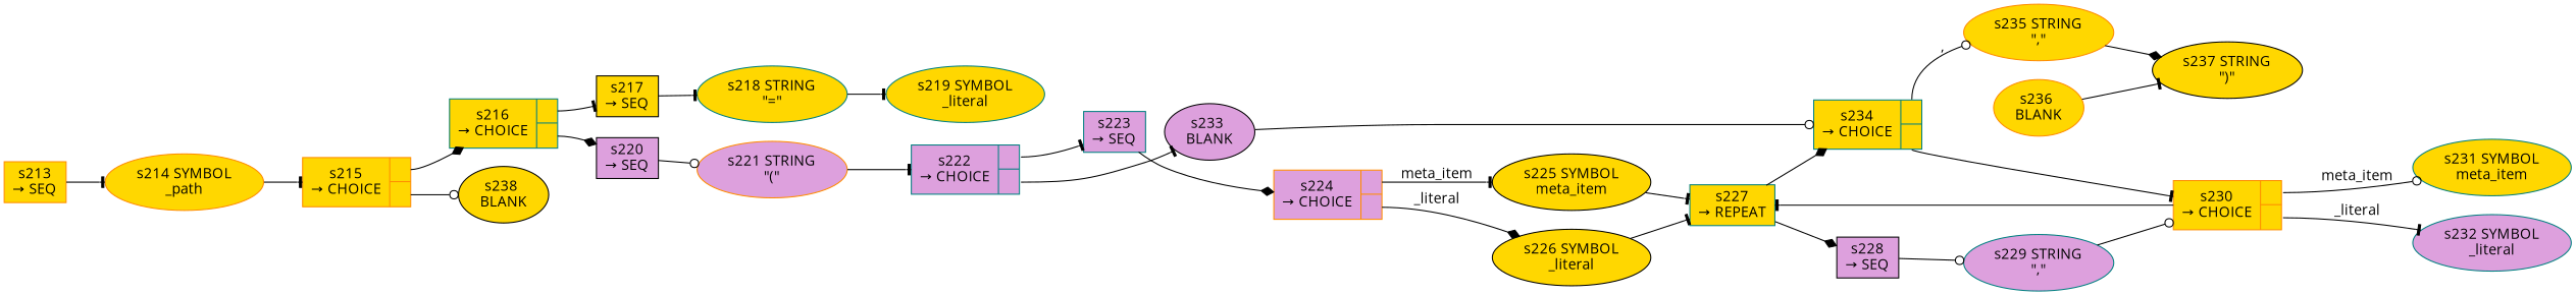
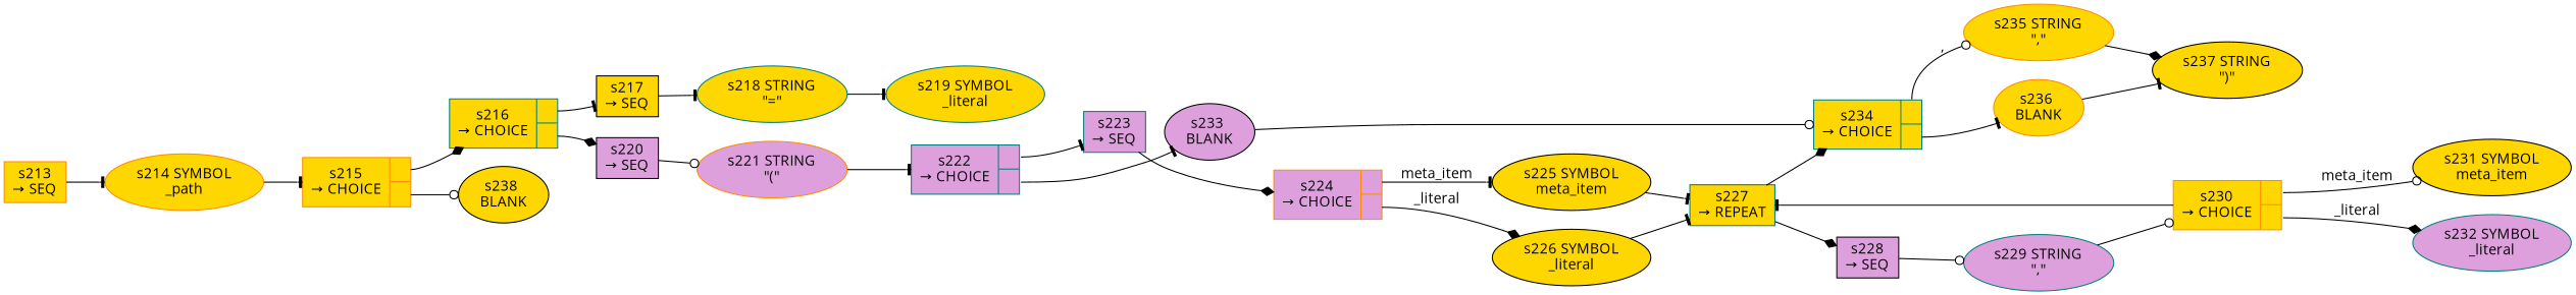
  digraph {
    fontname="Open Sans"
    rankdir=LR
    node [color=teal fillcolor=gold fontname="Open Sans" style=filled]
    edge [arrowhead=tee fontname="Open Sans"]
    n1 [color=darkorange fixedsize=false label="s213\n&rarr; SEQ" peripheries=1 shape=record]
    n2 [color=darkorange label="s214 SYMBOL\n_path"]
    n3 [color=darkorange fixedsize=false label="{s215\n&rarr; CHOICE|{<p0>|<p1>}}" peripheries=1 shape=record]
    n4 [fixedsize=false label="{s216\n&rarr; CHOICE|{<p0>|<p1>}}" peripheries=1 shape=record]
    n5 [color=black label="s238 \nBLANK"]
    n6 [color=black fixedsize=false label="s217\n&rarr; SEQ" peripheries=1 shape=record]
    n7 [color=black fillcolor=plum fixedsize=false label="s220\n&rarr; SEQ" peripheries=1 shape=record]
    n8 [label="s218 STRING\n\"=\""]
    n9 [color=darkorange fillcolor=plum label="s221 STRING\n\"(\""]
    n10 [label="s219 SYMBOL\n_literal"]
    n11 [fillcolor=plum fixedsize=false label="{s222\n&rarr; CHOICE|{<p0>|<p1>}}" peripheries=1 shape=record]
    n12 [fillcolor=plum fixedsize=false label="s223\n&rarr; SEQ" peripheries=1 shape=record]
    n13 [color=black fillcolor=plum label="s233 \nBLANK"]
    n14 [color=darkorange fillcolor=plum fixedsize=false label="{s224\n&rarr; CHOICE|{<p0>|<p1>}}" peripheries=1 shape=record]
    n15 [fixedsize=false label="{s234\n&rarr; CHOICE|{<p0>|<p1>}}" peripheries=1 shape=record]
    n16 [color=black label="s225 SYMBOL\nmeta_item"]
    n17 [color=black label="s226 SYMBOL\n_literal"]
    n18 [fixedsize=false label="s227\n&rarr; REPEAT" peripheries=1 shape=record]
    n19 [color=black fillcolor=plum fixedsize=false label="s228\n&rarr; SEQ" peripheries=1 shape=record]
    n20 [fillcolor=plum label="s229 STRING\n\",\""]
    n21 [color=darkorange label="s235 STRING\n\",\""]
    n22 [color=darkorange label="s236 \nBLANK"]
    n23 [color=darkorange fixedsize=false label="{s230\n&rarr; CHOICE|{<p0>|<p1>}}" peripheries=1 shape=record]
-   n24 [label="s231 SYMBOL\nmeta_item"]
+   n24 [color=black label="s231 SYMBOL\nmeta_item"]
    n25 [fillcolor=plum label="s232 SYMBOL\n_literal"]
    n26 [color=black label="s237 STRING\n\")\""]
    n1 -> n2
    n2 -> n3
    n3 -> n4 [arrowhead=diamond tailport=p0]
    n3 -> n5 [arrowhead=odot tailport=p1]
    n4 -> n6 [tailport=p0]
    n4 -> n7 [arrowhead=diamond tailport=p1]
    n6 -> n8
    n7 -> n9 [arrowhead=odot]
    n8 -> n10
    n9 -> n11
    n11 -> n12 [tailport=p0]
    n11 -> n13 [tailport=p1]
    n12 -> n14 [arrowhead=diamond]
    n13 -> n15 [arrowhead=odot]
    n14 -> n16 [label=meta_item tailport=p0]
    n14 -> n17 [arrowhead=diamond label=_literal tailport=p1]
    n15 -> n21 [arrowhead=odot label="," tailport=p0]
-   n15 -> n23 [tailport=p1]
+   n15 -> n22 [tailport=p1]
    n16 -> n18
    n17 -> n18
    n18 -> n15 [arrowhead=diamond]
    n18 -> n19 [arrowhead=diamond]
    n19 -> n20 [arrowhead=odot]
    n20 -> n23 [arrowhead=odot]
    n21 -> n26 [arrowhead=diamond]
    n22 -> n26
    n23 -> n18
    n23 -> n24 [arrowhead=odot label=meta_item tailport=p0]
-   n23 -> n25 [label=_literal tailport=p1]
+   n23 -> n25 [arrowhead=diamond label=_literal tailport=p1]
  }
